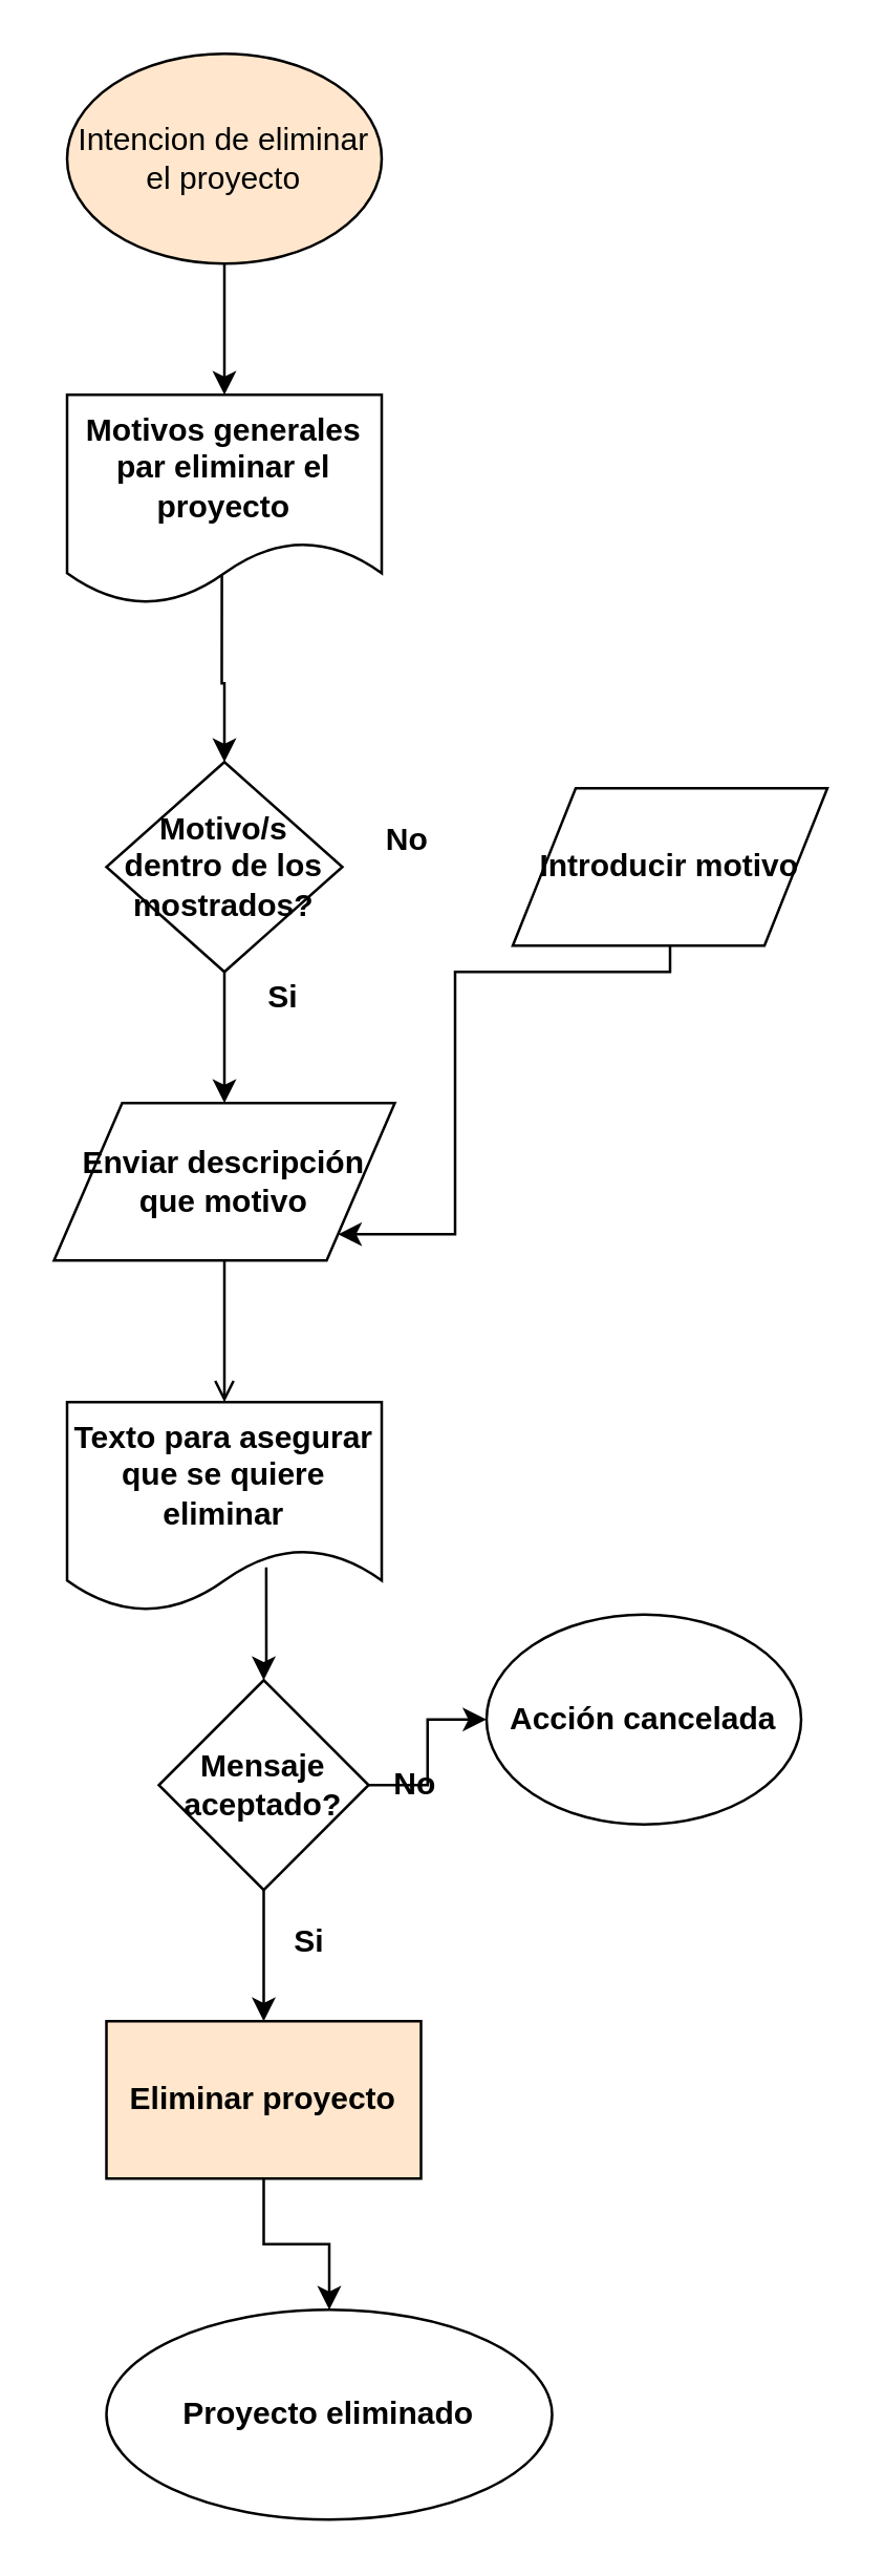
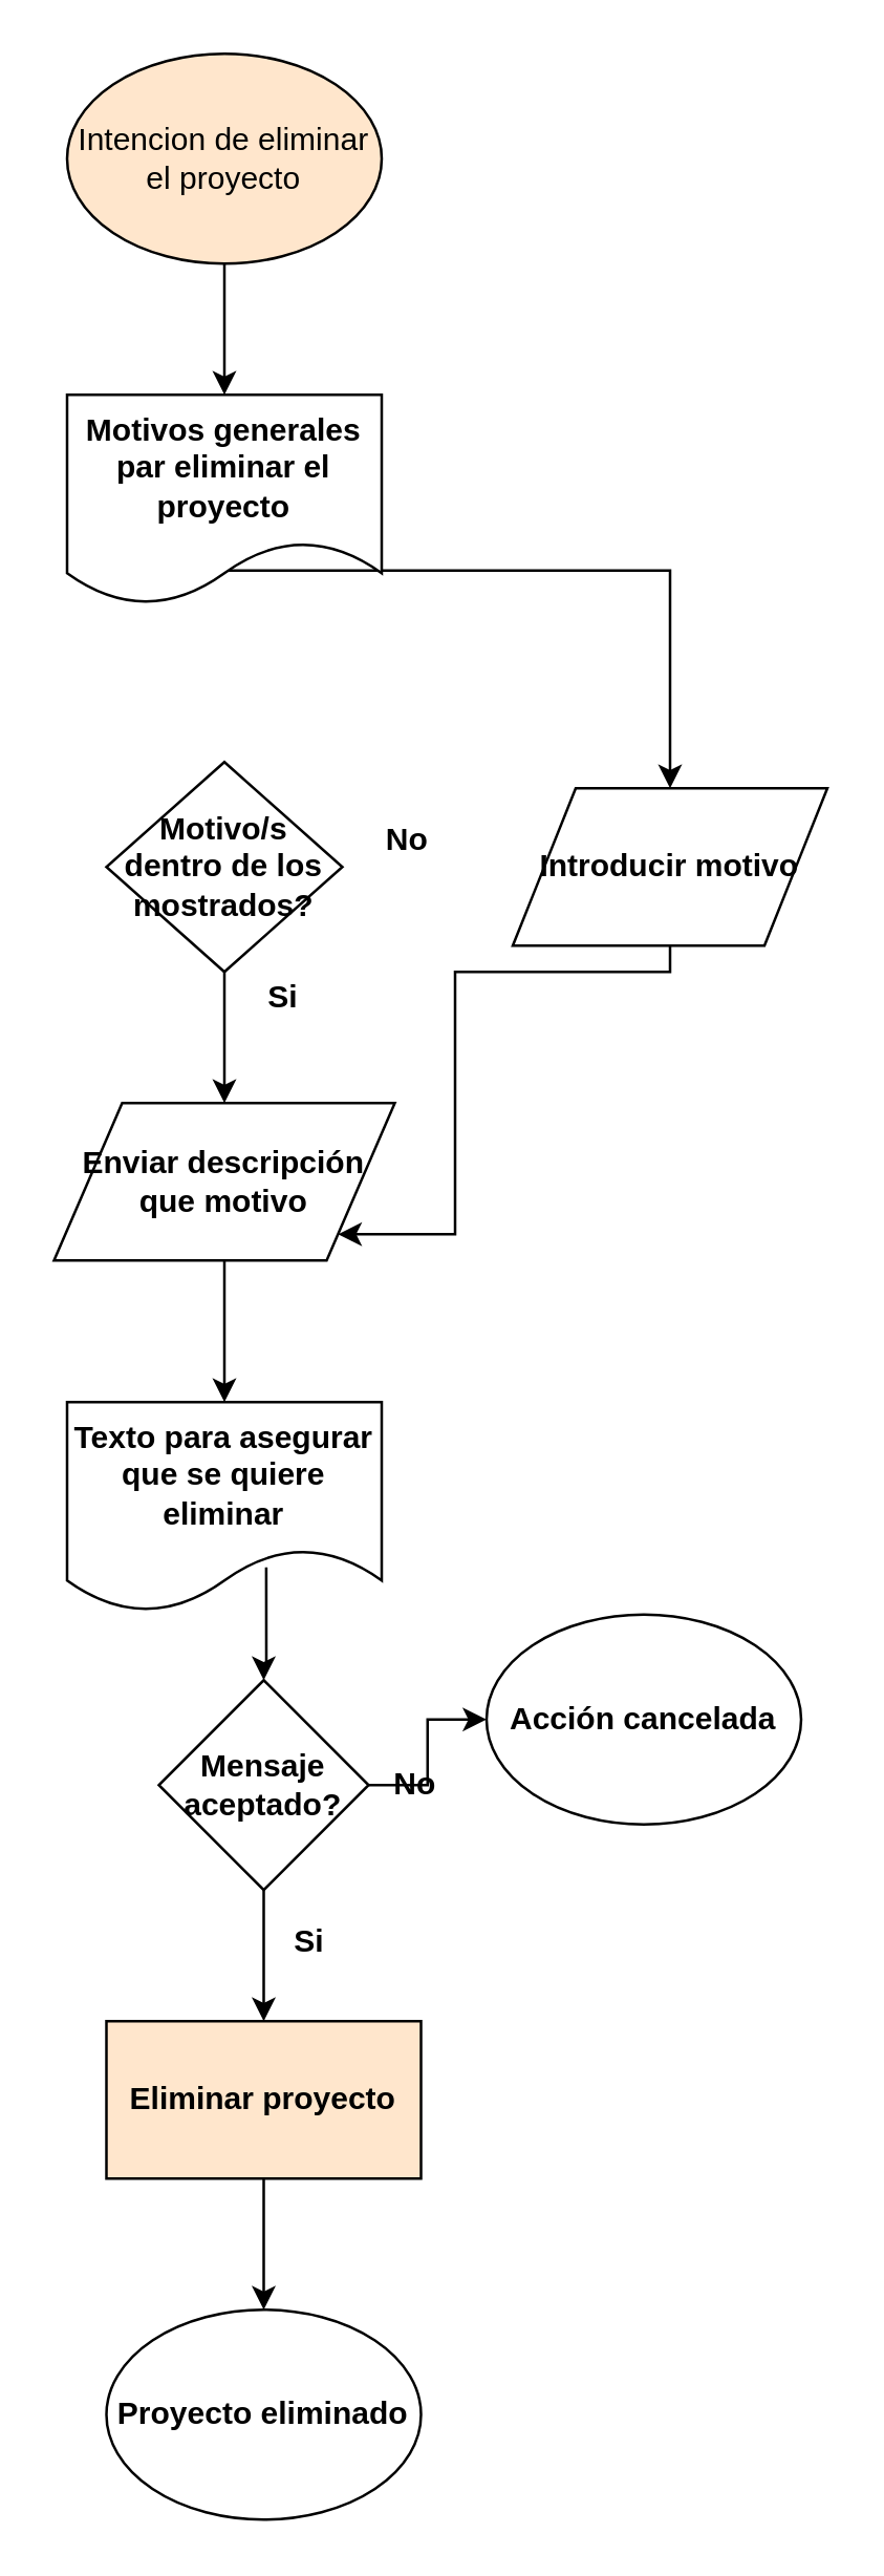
  <mxCell id="0" />
  <mxCell id="1" parent="0" />
  <mxCell id="2" value="" style="edgeStyle=orthogonalEdgeStyle;rounded=0;orthogonalLoop=1;jettySize=auto;html=1;fontStyle=1" edge="1" parent="1" source="3" target="5"><mxGeometry relative="1" as="geometry" /></mxCell>
  <mxCell id="3" value="Intencion de eliminar el proyecto" style="ellipse;whiteSpace=wrap;html=1;fillColor=#ffe6cc;" vertex="1" parent="1"><mxGeometry x="25" y="20" width="120" height="80" as="geometry" /></mxCell>
- <mxCell id="4" value="" style="edgeStyle=orthogonalEdgeStyle;rounded=0;orthogonalLoop=1;jettySize=auto;html=1;exitX=0.492;exitY=0.838;exitDx=0;exitDy=0;exitPerimeter=0;fontStyle=1" edge="1" parent="1" source="5" target="7"><mxGeometry relative="1" as="geometry" /></mxCell>
+ <mxCell id="4" value="" style="edgeStyle=orthogonalEdgeStyle;rounded=0;orthogonalLoop=1;jettySize=auto;html=1;exitX=0.492;exitY=0.838;exitDx=0;exitDy=0;exitPerimeter=0;fontStyle=1;" edge="1" parent="1" source="5" target="9"><mxGeometry relative="1" as="geometry" /></mxCell>
  <mxCell id="5" value="Motivos generales par eliminar el proyecto" style="shape=document;whiteSpace=wrap;html=1;boundedLbl=1;fontStyle=1" vertex="1" parent="1"><mxGeometry x="25" y="150" width="120" height="80" as="geometry" /></mxCell>
  <mxCell id="6" value="" style="edgeStyle=orthogonalEdgeStyle;rounded=0;orthogonalLoop=1;jettySize=auto;html=1;fontStyle=1" edge="1" parent="1" source="7" target="12"><mxGeometry relative="1" as="geometry" /></mxCell>
  <mxCell id="7" value="Motivo/s dentro de los mostrados?" style="rhombus;whiteSpace=wrap;html=1;fontStyle=1" vertex="1" parent="1"><mxGeometry x="40" y="290" width="90" height="80" as="geometry" /></mxCell>
  <mxCell id="8" value="" style="edgeStyle=orthogonalEdgeStyle;rounded=0;orthogonalLoop=1;jettySize=auto;html=1;fontStyle=1" edge="1" parent="1" source="9" target="12"><mxGeometry relative="1" as="geometry"><mxPoint x="215" y="470" as="targetPoint" /><Array as="points"><mxPoint x="255" y="370" /><mxPoint x="173" y="370" /><mxPoint x="173" y="470" /></Array></mxGeometry></mxCell>
  <mxCell id="9" value="Introducir motivo" style="shape=parallelogram;perimeter=parallelogramPerimeter;whiteSpace=wrap;html=1;fontStyle=1" vertex="1" parent="1"><mxGeometry x="195" y="300" width="120" height="60" as="geometry" /></mxCell>
  <mxCell id="10" value="No" style="text;html=1;resizable=0;points=[];autosize=1;align=left;verticalAlign=top;spacingTop=-4;fontStyle=1" vertex="1" parent="1"><mxGeometry x="145" y="310" width="30" height="20" as="geometry" /></mxCell>
- <mxCell id="11" value="" style="edgeStyle=orthogonalEdgeStyle;rounded=0;orthogonalLoop=1;jettySize=auto;html=1;fontStyle=1;endArrow=open;" edge="1" parent="1" source="12" target="15"><mxGeometry relative="1" as="geometry" /></mxCell>
+ <mxCell id="11" value="" style="edgeStyle=orthogonalEdgeStyle;rounded=0;orthogonalLoop=1;jettySize=auto;html=1;fontStyle=1" edge="1" parent="1" source="12" target="15"><mxGeometry relative="1" as="geometry" /></mxCell>
  <mxCell id="12" value="Enviar descripción que motivo" style="shape=parallelogram;perimeter=parallelogramPerimeter;whiteSpace=wrap;html=1;fontStyle=1" vertex="1" parent="1"><mxGeometry x="20" y="420" width="130" height="60" as="geometry" /></mxCell>
  <mxCell id="13" value="Si" style="text;html=1;resizable=0;points=[];autosize=1;align=left;verticalAlign=top;spacingTop=-4;fontStyle=1" vertex="1" parent="1"><mxGeometry x="100" y="370" width="30" height="20" as="geometry" /></mxCell>
  <mxCell id="14" value="" style="edgeStyle=orthogonalEdgeStyle;rounded=0;orthogonalLoop=1;jettySize=auto;html=1;exitX=0.633;exitY=0.788;exitDx=0;exitDy=0;exitPerimeter=0;fontStyle=1" edge="1" parent="1" source="15" target="18"><mxGeometry relative="1" as="geometry" /></mxCell>
  <mxCell id="15" value="Texto para asegurar que se quiere eliminar" style="shape=document;whiteSpace=wrap;html=1;boundedLbl=1;fontStyle=1" vertex="1" parent="1"><mxGeometry x="25" y="534" width="120" height="80" as="geometry" /></mxCell>
  <mxCell id="16" value="" style="edgeStyle=orthogonalEdgeStyle;rounded=0;orthogonalLoop=1;jettySize=auto;html=1;fontStyle=1" edge="1" parent="1" source="18" target="19"><mxGeometry relative="1" as="geometry" /></mxCell>
  <mxCell id="17" value="" style="edgeStyle=orthogonalEdgeStyle;rounded=0;orthogonalLoop=1;jettySize=auto;html=1;fontStyle=1" edge="1" parent="1" source="18" target="23"><mxGeometry relative="1" as="geometry" /></mxCell>
  <mxCell id="18" value="Mensaje aceptado?" style="rhombus;whiteSpace=wrap;html=1;fontStyle=1" vertex="1" parent="1"><mxGeometry x="60" y="640" width="80" height="80" as="geometry" /></mxCell>
  <mxCell id="19" value="Acción cancelada" style="ellipse;whiteSpace=wrap;html=1;fontStyle=1" vertex="1" parent="1"><mxGeometry x="185" y="615" width="120" height="80" as="geometry" /></mxCell>
  <mxCell id="20" value="No" style="text;html=1;resizable=0;points=[];autosize=1;align=left;verticalAlign=top;spacingTop=-4;fontStyle=1" vertex="1" parent="1"><mxGeometry x="147.5" y="670" width="30" height="20" as="geometry" /></mxCell>
- <mxCell id="21" value="Proyecto eliminado" style="ellipse;whiteSpace=wrap;html=1;fontStyle=1" vertex="1" parent="1"><mxGeometry x="40" y="880" width="170" height="80" as="geometry" /></mxCell>
+ <mxCell id="21" value="Proyecto eliminado" style="ellipse;whiteSpace=wrap;html=1;fontStyle=1" vertex="1" parent="1"><mxGeometry x="40" y="880" width="120" height="80" as="geometry" /></mxCell>
  <mxCell id="22" value="" style="edgeStyle=orthogonalEdgeStyle;rounded=0;orthogonalLoop=1;jettySize=auto;html=1;fontStyle=1" edge="1" parent="1" source="23" target="21"><mxGeometry relative="1" as="geometry" /></mxCell>
  <mxCell id="23" value="Eliminar proyecto" style="rounded=0;whiteSpace=wrap;html=1;fontStyle=1;fillColor=#ffe6cc;" vertex="1" parent="1"><mxGeometry x="40" y="770" width="120" height="60" as="geometry" /></mxCell>
  <mxCell id="24" value="Si" style="text;html=1;resizable=0;points=[];autosize=1;align=left;verticalAlign=top;spacingTop=-4;fontStyle=1" vertex="1" parent="1"><mxGeometry x="110" y="730" width="30" height="20" as="geometry" /></mxCell>
